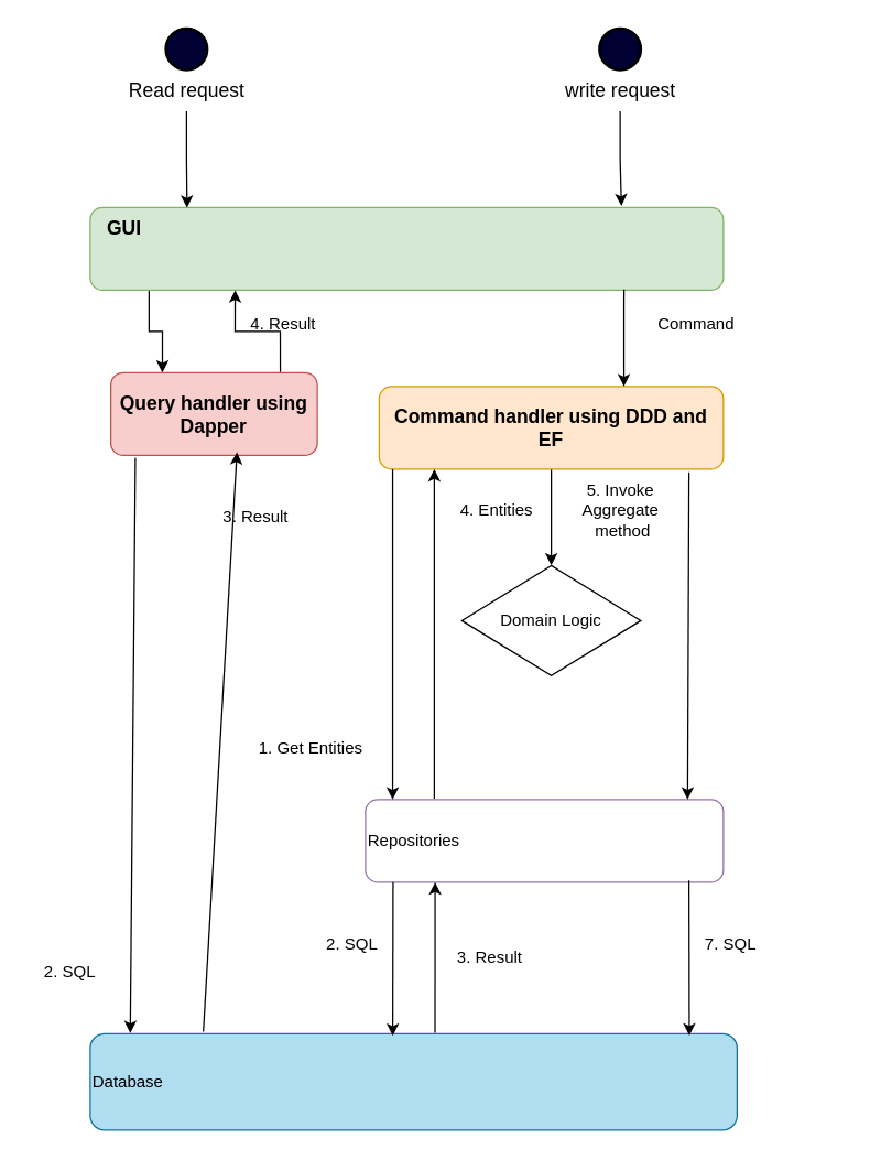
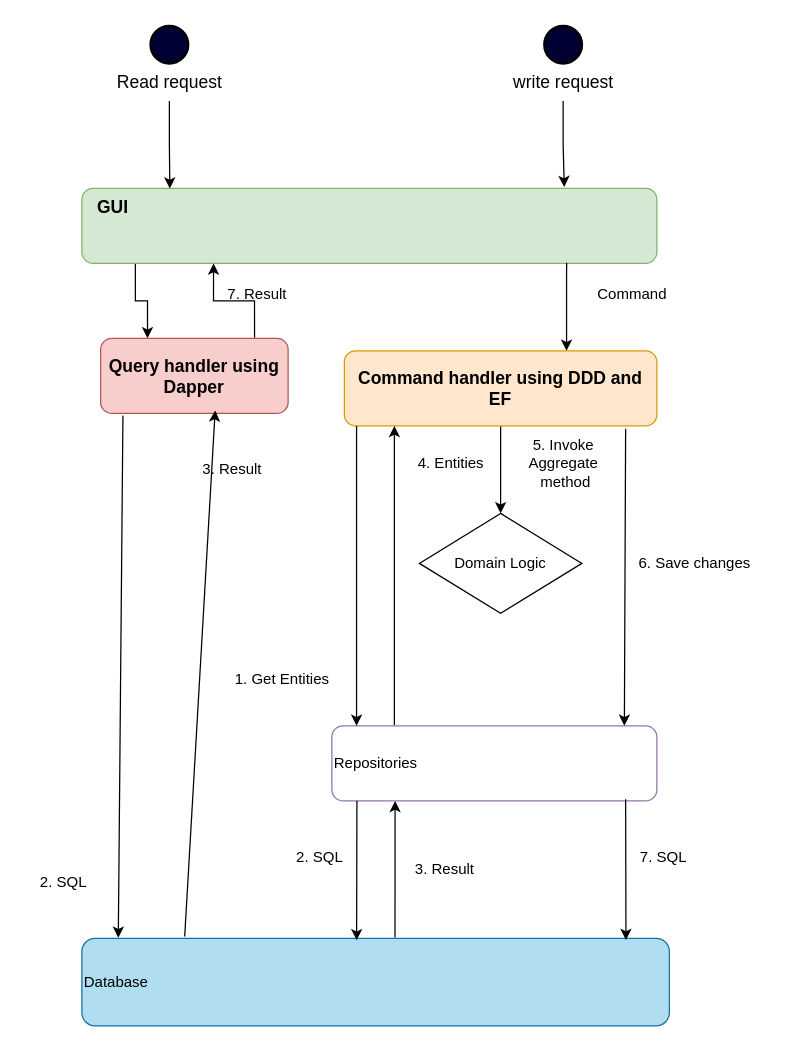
  <mxCell id="0" />
  <mxCell id="1" parent="0" />
  <mxCell id="2" style="edgeStyle=orthogonalEdgeStyle;rounded=0;orthogonalLoop=1;jettySize=auto;html=1;entryX=0.25;entryY=0;entryDx=0;entryDy=0;exitX=0.093;exitY=1.008;exitDx=0;exitDy=0;exitPerimeter=0;" parent="1" source="3" target="11" edge="1"><mxGeometry relative="1" as="geometry" /></mxCell>
  <mxCell id="3" value="" style="rounded=1;whiteSpace=wrap;html=1;fontSize=14;fillColor=#d5e8d4;strokeColor=#82b366;" parent="1" vertex="1"><mxGeometry x="65" y="150" width="460" height="60" as="geometry" /></mxCell>
  <mxCell id="4" value="" style="strokeWidth=2;html=1;shape=mxgraph.flowchart.start_2;whiteSpace=wrap;fillColor=#000033;fontSize=14;" parent="1" vertex="1"><mxGeometry x="120" y="20" width="30" height="30" as="geometry" /></mxCell>
  <mxCell id="5" value="" style="strokeWidth=2;html=1;shape=mxgraph.flowchart.start_2;whiteSpace=wrap;fillColor=#000033;fontSize=14;" parent="1" vertex="1"><mxGeometry x="435" y="20" width="30" height="30" as="geometry" /></mxCell>
  <mxCell id="6" value="Read request" style="text;html=1;align=center;verticalAlign=middle;resizable=0;points=[];autosize=1;strokeColor=none;fillColor=none;fontSize=14;" parent="1" vertex="1"><mxGeometry x="80" y="50" width="110" height="30" as="geometry" /></mxCell>
  <mxCell id="7" value="write request" style="text;html=1;align=center;verticalAlign=middle;resizable=0;points=[];autosize=1;strokeColor=none;fillColor=none;fontSize=14;" parent="1" vertex="1"><mxGeometry x="400" y="50" width="100" height="30" as="geometry" /></mxCell>
  <mxCell id="8" style="edgeStyle=orthogonalEdgeStyle;rounded=0;orthogonalLoop=1;jettySize=auto;html=1;entryX=0.153;entryY=0.002;entryDx=0;entryDy=0;entryPerimeter=0;fontSize=14;" parent="1" source="6" target="3" edge="1"><mxGeometry relative="1" as="geometry" /></mxCell>
  <mxCell id="9" style="edgeStyle=orthogonalEdgeStyle;rounded=0;orthogonalLoop=1;jettySize=auto;html=1;entryX=0.839;entryY=-0.018;entryDx=0;entryDy=0;entryPerimeter=0;fontSize=14;" parent="1" source="7" target="3" edge="1"><mxGeometry relative="1" as="geometry" /></mxCell>
  <mxCell id="10" value="&lt;b&gt;GUI&lt;/b&gt;" style="text;html=1;align=center;verticalAlign=middle;whiteSpace=wrap;rounded=0;fontSize=14;" parent="1" vertex="1"><mxGeometry x="60" y="150" width="60" height="30" as="geometry" /></mxCell>
  <mxCell id="11" value="&lt;b&gt;Query handler using Dapper&lt;/b&gt;" style="rounded=1;whiteSpace=wrap;html=1;fontSize=14;fillColor=#f8cecc;strokeColor=#b85450;" parent="1" vertex="1"><mxGeometry x="80" y="270" width="150" height="60" as="geometry" /></mxCell>
  <mxCell id="12" style="edgeStyle=orthogonalEdgeStyle;rounded=0;orthogonalLoop=1;jettySize=auto;html=1;entryX=0.5;entryY=0;entryDx=0;entryDy=0;" parent="1" source="13" target="18" edge="1"><mxGeometry relative="1" as="geometry" /></mxCell>
  <mxCell id="13" value="&lt;b&gt;Command handler using DDD and EF&lt;/b&gt;" style="rounded=1;whiteSpace=wrap;html=1;fontSize=14;fillColor=#ffe6cc;strokeColor=#d79b00;" parent="1" vertex="1"><mxGeometry x="275" y="280" width="250" height="60" as="geometry" /></mxCell>
  <mxCell id="14" style="edgeStyle=orthogonalEdgeStyle;rounded=0;orthogonalLoop=1;jettySize=auto;html=1;exitX=0.843;exitY=0.991;exitDx=0;exitDy=0;exitPerimeter=0;entryX=0.711;entryY=0;entryDx=0;entryDy=0;entryPerimeter=0;" parent="1" source="3" target="13" edge="1"><mxGeometry relative="1" as="geometry"><mxPoint x="455" y="280" as="targetPoint" /></mxGeometry></mxCell>
  <mxCell id="15" style="edgeStyle=orthogonalEdgeStyle;rounded=0;orthogonalLoop=1;jettySize=auto;html=1;entryX=0.229;entryY=1.001;entryDx=0;entryDy=0;entryPerimeter=0;exitX=0.821;exitY=-0.01;exitDx=0;exitDy=0;exitPerimeter=0;" parent="1" source="11" target="3" edge="1"><mxGeometry relative="1" as="geometry" /></mxCell>
- <mxCell id="16" value="4. Result" style="text;html=1;align=center;verticalAlign=middle;resizable=0;points=[];autosize=1;strokeColor=none;fillColor=none;" parent="1" vertex="1"><mxGeometry x="170" y="220" width="70" height="30" as="geometry" /></mxCell>
+ <mxCell id="16" value="7. Result" style="text;html=1;align=center;verticalAlign=middle;resizable=0;points=[];autosize=1;strokeColor=none;fillColor=none;" parent="1" vertex="1"><mxGeometry x="170" y="220" width="70" height="30" as="geometry" /></mxCell>
  <mxCell id="17" value="Command" style="text;html=1;align=center;verticalAlign=middle;resizable=0;points=[];autosize=1;strokeColor=none;fillColor=none;" parent="1" vertex="1"><mxGeometry x="465" y="220" width="80" height="30" as="geometry" /></mxCell>
  <mxCell id="18" value="Domain Logic" style="rhombus;whiteSpace=wrap;html=1;" parent="1" vertex="1"><mxGeometry x="335" y="410" width="130" height="80" as="geometry" /></mxCell>
  <mxCell id="19" value="Repositories" style="rounded=1;whiteSpace=wrap;html=1;align=left;fillColor=#ffffff;strokeColor=#9673a6;" parent="1" vertex="1"><mxGeometry x="265" y="580" width="260" height="60" as="geometry" /></mxCell>
  <mxCell id="20" value="Database" style="rounded=1;whiteSpace=wrap;html=1;align=left;fillColor=#b1ddf0;strokeColor=#10739e;" parent="1" vertex="1"><mxGeometry x="65" y="750" width="470" height="70" as="geometry" /></mxCell>
  <mxCell id="21" value="3. Result" style="text;html=1;align=center;verticalAlign=middle;resizable=0;points=[];autosize=1;strokeColor=none;fillColor=none;" parent="1" vertex="1"><mxGeometry x="150" y="360" width="70" height="30" as="geometry" /></mxCell>
  <mxCell id="22" value="4. Entities" style="text;html=1;align=center;verticalAlign=middle;resizable=0;points=[];autosize=1;strokeColor=none;fillColor=none;" parent="1" vertex="1"><mxGeometry x="320" y="355" width="80" height="30" as="geometry" /></mxCell>
  <mxCell id="23" value="5. Invoke &lt;br&gt;Aggregate&lt;br&gt;&amp;nbsp;method" style="text;html=1;align=center;verticalAlign=middle;resizable=0;points=[];autosize=1;strokeColor=none;fillColor=none;" parent="1" vertex="1"><mxGeometry x="410" y="340" width="80" height="60" as="geometry" /></mxCell>
+ <mxCell id="24" value="6. Save changes" style="text;html=1;align=center;verticalAlign=middle;resizable=0;points=[];autosize=1;strokeColor=none;fillColor=none;" parent="1" vertex="1"><mxGeometry x="500" y="435" width="110" height="30" as="geometry" /></mxCell>
  <mxCell id="25" value="7. SQL" style="text;html=1;align=center;verticalAlign=middle;resizable=0;points=[];autosize=1;strokeColor=none;fillColor=none;" parent="1" vertex="1"><mxGeometry x="500" y="670" width="60" height="30" as="geometry" /></mxCell>
  <mxCell id="26" value="3. Result" style="text;html=1;align=center;verticalAlign=middle;resizable=0;points=[];autosize=1;strokeColor=none;fillColor=none;" parent="1" vertex="1"><mxGeometry x="320" y="680" width="70" height="30" as="geometry" /></mxCell>
  <mxCell id="27" value="2. SQL" style="text;html=1;align=center;verticalAlign=middle;resizable=0;points=[];autosize=1;strokeColor=none;fillColor=none;" parent="1" vertex="1"><mxGeometry x="20" y="690" width="60" height="30" as="geometry" /></mxCell>
  <mxCell id="28" value="2. SQL" style="text;html=1;align=center;verticalAlign=middle;resizable=0;points=[];autosize=1;strokeColor=none;fillColor=none;" parent="1" vertex="1"><mxGeometry x="225" y="670" width="60" height="30" as="geometry" /></mxCell>
  <mxCell id="29" value="" style="endArrow=classic;html=1;rounded=0;exitX=0.9;exitY=1.039;exitDx=0;exitDy=0;exitPerimeter=0;entryX=0.9;entryY=0;entryDx=0;entryDy=0;entryPerimeter=0;" parent="1" source="13" target="19" edge="1"><mxGeometry width="50" height="50" relative="1" as="geometry"><mxPoint x="535" y="520" as="sourcePoint" /><mxPoint x="585" y="470" as="targetPoint" /></mxGeometry></mxCell>
  <mxCell id="30" value="" style="endArrow=classic;html=1;rounded=0;entryX=0.036;entryY=0.996;entryDx=0;entryDy=0;entryPerimeter=0;" parent="1" edge="1"><mxGeometry width="50" height="50" relative="1" as="geometry"><mxPoint x="315" y="579.24" as="sourcePoint" /><mxPoint x="315" y="340" as="targetPoint" /></mxGeometry></mxCell>
  <mxCell id="31" value="" style="endArrow=classic;html=1;rounded=0;exitX=0.039;exitY=1.003;exitDx=0;exitDy=0;exitPerimeter=0;entryX=0.076;entryY=0;entryDx=0;entryDy=0;entryPerimeter=0;" parent="1" source="13" target="19" edge="1"><mxGeometry width="50" height="50" relative="1" as="geometry"><mxPoint x="205" y="520" as="sourcePoint" /><mxPoint x="255" y="470" as="targetPoint" /></mxGeometry></mxCell>
  <mxCell id="32" value="1. Get Entities" style="text;html=1;align=center;verticalAlign=middle;resizable=0;points=[];autosize=1;strokeColor=none;fillColor=none;" parent="1" vertex="1"><mxGeometry x="175" y="528" width="100" height="30" as="geometry" /></mxCell>
  <mxCell id="33" value="" style="endArrow=classic;html=1;rounded=0;exitX=0.119;exitY=1.03;exitDx=0;exitDy=0;exitPerimeter=0;entryX=0.062;entryY=-0.007;entryDx=0;entryDy=0;entryPerimeter=0;" parent="1" source="11" target="20" edge="1"><mxGeometry width="50" height="50" relative="1" as="geometry"><mxPoint x="35" y="560" as="sourcePoint" /><mxPoint x="85" y="510" as="targetPoint" /></mxGeometry></mxCell>
  <mxCell id="34" value="" style="endArrow=classic;html=1;rounded=0;exitX=0.175;exitY=-0.022;exitDx=0;exitDy=0;exitPerimeter=0;entryX=0.611;entryY=0.961;entryDx=0;entryDy=0;entryPerimeter=0;" parent="1" source="20" target="11" edge="1"><mxGeometry width="50" height="50" relative="1" as="geometry"><mxPoint x="195" y="680" as="sourcePoint" /><mxPoint x="245" y="630" as="targetPoint" /></mxGeometry></mxCell>
  <mxCell id="35" value="" style="endArrow=classic;html=1;rounded=0;exitX=0.056;exitY=1.002;exitDx=0;exitDy=0;exitPerimeter=0;entryX=0.456;entryY=0.023;entryDx=0;entryDy=0;entryPerimeter=0;" parent="1" edge="1"><mxGeometry width="50" height="50" relative="1" as="geometry"><mxPoint x="285.04" y="640" as="sourcePoint" /><mxPoint x="284.8" y="751.49" as="targetPoint" /></mxGeometry></mxCell>
  <mxCell id="36" value="" style="endArrow=classic;html=1;rounded=0;exitX=0.533;exitY=-0.011;exitDx=0;exitDy=0;exitPerimeter=0;" parent="1" source="20" edge="1"><mxGeometry width="50" height="50" relative="1" as="geometry"><mxPoint x="315" y="746.46" as="sourcePoint" /><mxPoint x="315.56" y="640" as="targetPoint" /></mxGeometry></mxCell>
  <mxCell id="37" value="" style="endArrow=classic;html=1;rounded=0;exitX=0.9;exitY=0.975;exitDx=0;exitDy=0;exitPerimeter=0;entryX=0.924;entryY=0.017;entryDx=0;entryDy=0;entryPerimeter=0;" parent="1" edge="1"><mxGeometry width="50" height="50" relative="1" as="geometry"><mxPoint x="500" y="638.65" as="sourcePoint" /><mxPoint x="500.28" y="751.34" as="targetPoint" /></mxGeometry></mxCell>
